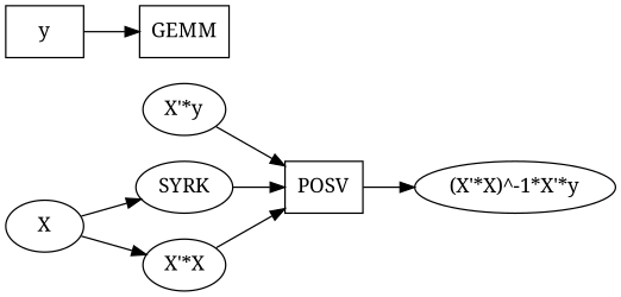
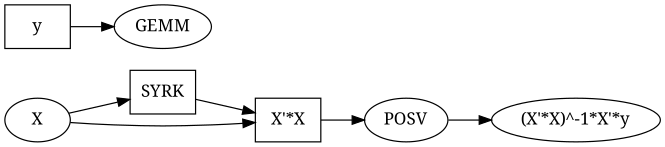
  digraph {
    fontname="Noto Serif"
    rankdir=LR
    node [fontname="Noto Serif"]
    edge [fontname="Noto Serif"]
-   n1 [label=POSV shape=box]
+   n1 [label=POSV shape=ellipse]
    "(X'*X)^-1*X'*y"
-   n3 [label=GEMM shape=box]
-   "X'*y"
-   n5 [label=SYRK shape=ellipse]
-   "X'*X"
+   n3 [label=GEMM shape=ellipse]
+   n5 [label=SYRK shape=box]
+   "X'*X" [shape=box]
    X
    y [shape=box]
    n1 -> "(X'*X)^-1*X'*y"
-   "X'*y" -> n1
-   n5 -> n1
+   n5 -> "X'*X"
    "X'*X" -> n1
    X -> n5
    X -> "X'*X"
    y -> n3
  }
